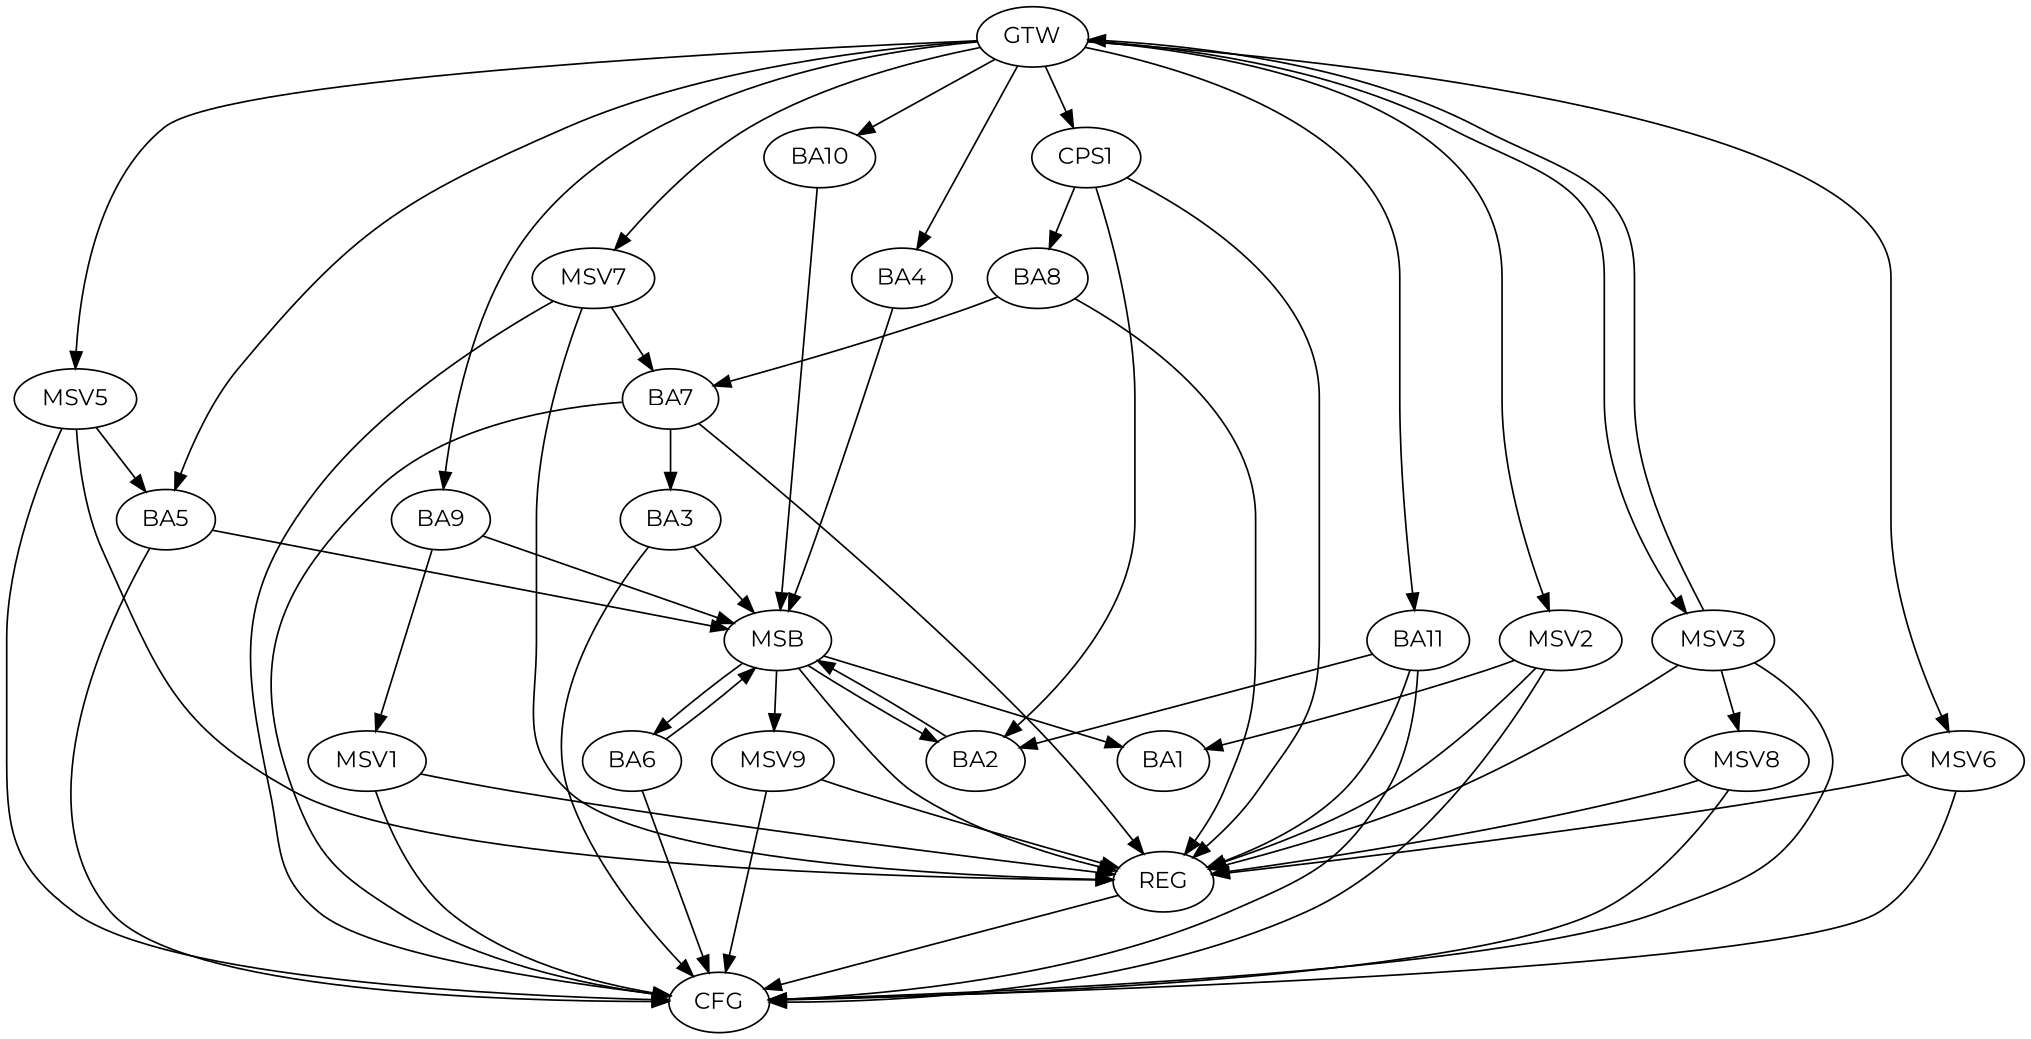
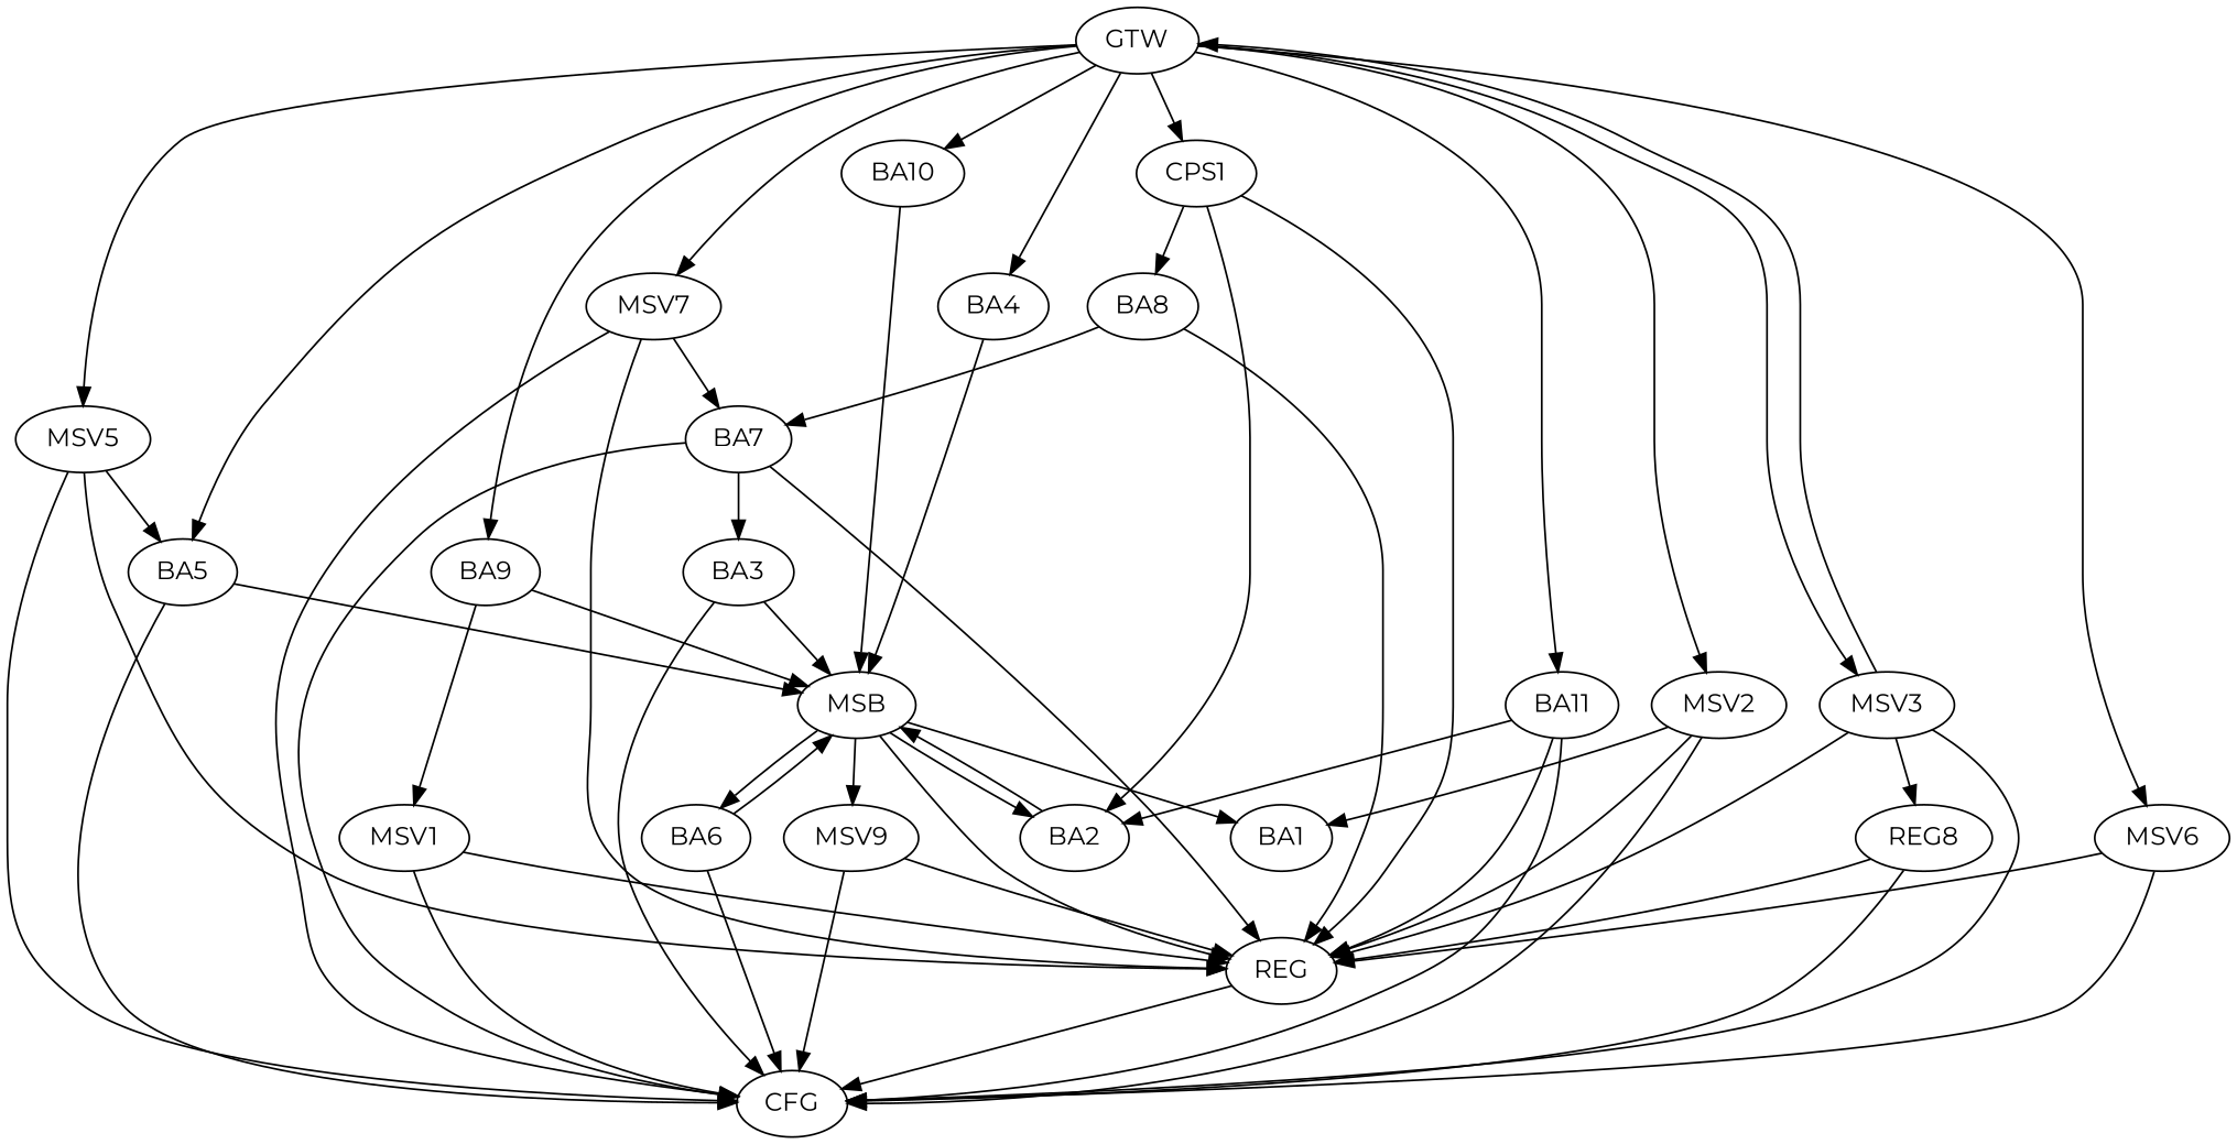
  strict digraph {
    fontname=Montserrat
    node [fontname=Montserrat]
    edge [fontname=Montserrat]
    n1 [label=BA1]
    n2 [label=MSB]
    n3 [label=BA2]
    n4 [label=BA6]
    n5 [label=REG]
    n6 [label=MSV9]
    n7 [label=BA3]
    n8 [label=CFG]
    n9 [label=BA4]
    n10 [label=BA5]
    n11 [label=BA7]
    n12 [label=BA8]
    n13 [label=BA9]
    n14 [label=MSV1]
    n15 [label=BA10]
    n16 [label=BA11]
    n17 [label=CPS1]
    n18 [label=GTW]
    n19 [label=MSV2]
    n20 [label=MSV3]
    n21 [label=MSV5]
    n22 [label=MSV6]
    n23 [label=MSV7]
-   n24 [label=MSV8]
+   n24 [label=REG8]
    n2 -> n1
    n2 -> n3
    n2 -> n4
    n2 -> n5
    n2 -> n6
    n3 -> n2
    n4 -> n2
    n4 -> n8
    n5 -> n8
    n6 -> n5
    n6 -> n8
    n7 -> n2
    n7 -> n8
    n9 -> n2
    n10 -> n2
    n10 -> n8
    n11 -> n5
    n11 -> n7
    n11 -> n8
    n12 -> n5
    n12 -> n11
    n13 -> n2
    n13 -> n14
    n14 -> n5
    n14 -> n8
    n15 -> n2
    n16 -> n3
    n16 -> n5
    n16 -> n8
    n17 -> n3
    n17 -> n5
    n17 -> n12
    n18 -> n9
    n18 -> n10
    n18 -> n13
    n18 -> n15
    n18 -> n16
    n18 -> n17
    n18 -> n19
    n18 -> n20
    n18 -> n21
    n18 -> n22
    n18 -> n23
    n19 -> n1
    n19 -> n5
    n19 -> n8
    n20 -> n5
    n20 -> n8
    n20 -> n18
    n20 -> n24
    n21 -> n5
    n21 -> n8
    n21 -> n10
    n22 -> n5
    n22 -> n8
    n23 -> n5
    n23 -> n8
    n23 -> n11
    n24 -> n5
    n24 -> n8
  }
